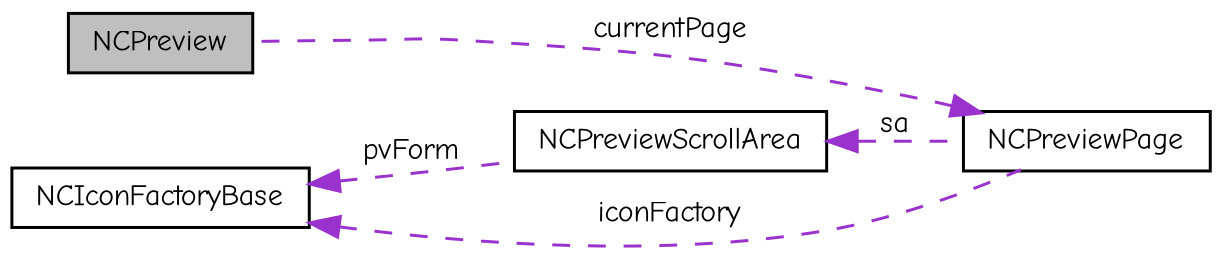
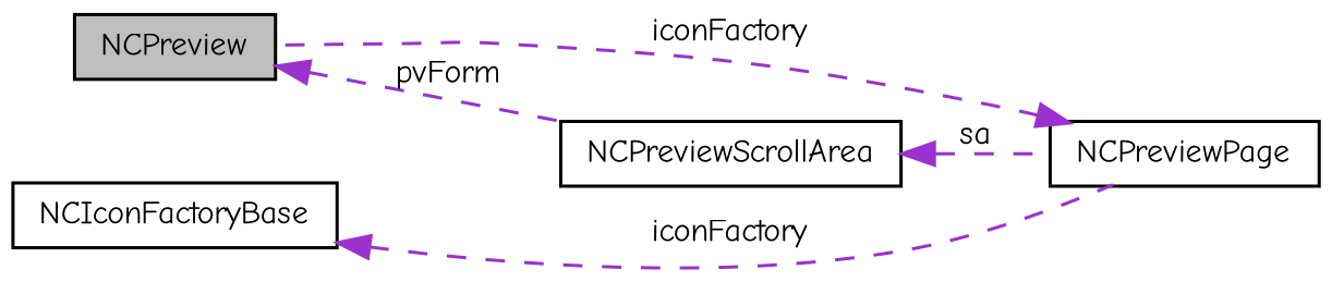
  digraph {
    fontname="Comic Neue"
    rankdir=LR
    node [color=black fillcolor=white fontname="Comic Neue" fontsize=10 shape=record style=filled]
    edge [color=darkorchid3 dir=back fontname="Comic Neue" fontsize=10 labelfontname=FreeSans labelfontsize=10 style=dashed]
    n1 [fillcolor=grey75 fontcolor=black height=0.2 label=NCPreview width=0.4]
    n2 [height=0.2 label=NCPreviewScrollArea width=0.4]
    n3 [height=0.2 label=NCPreviewPage width=0.4]
    n4 [height=0.2 label=NCIconFactoryBase width=0.4]
-   n4 -> n2 [label=pvForm]
+   n1 -> n2 [label=pvForm]
    n2 -> n3 [label=sa]
-   n3 -> n1 [label=currentPage]
+   n3 -> n1 [label=iconFactory]
    n4 -> n3 [label=iconFactory]
  }
